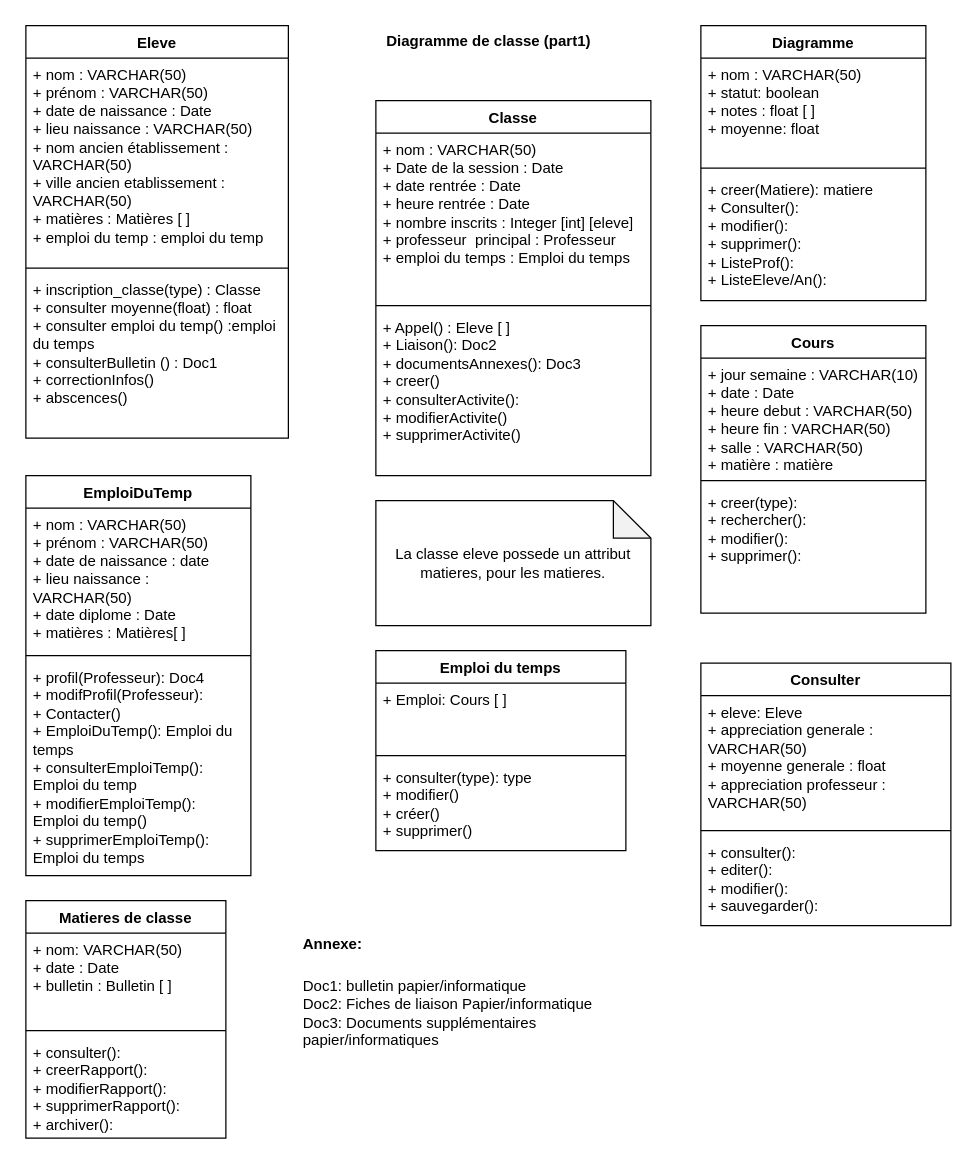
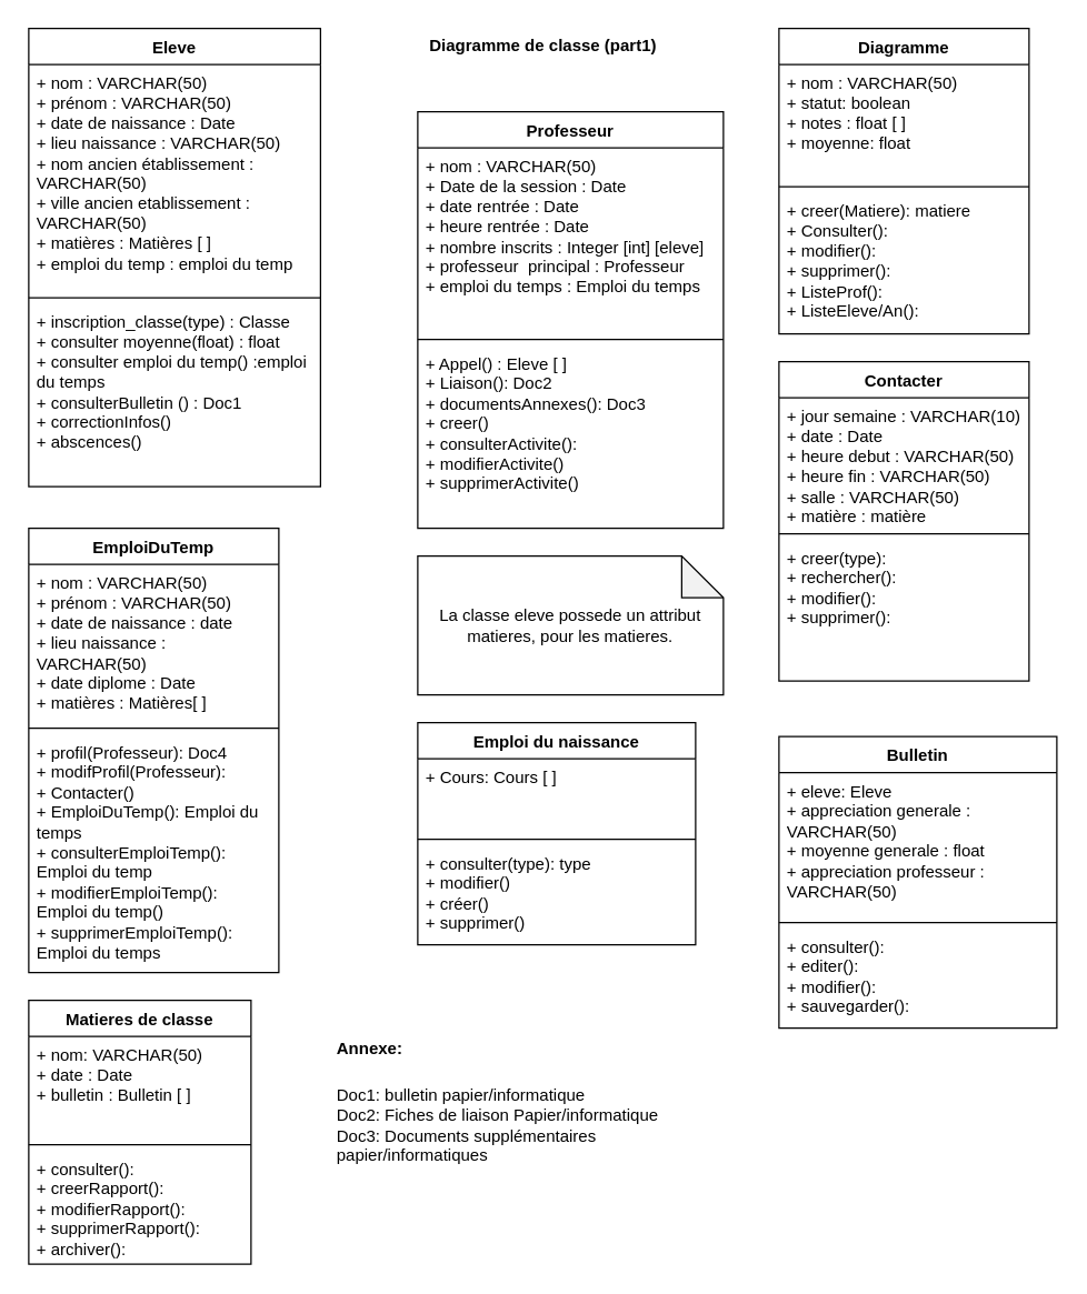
  <mxCell id="0" />
  <mxCell id="1" parent="0" />
  <mxCell id="2" value="Eleve" style="swimlane;fontStyle=1;align=center;verticalAlign=top;childLayout=stackLayout;horizontal=1;startSize=26;horizontalStack=0;resizeParent=1;resizeParentMax=0;resizeLast=0;collapsible=1;marginBottom=0;whiteSpace=wrap;html=1;" parent="1" vertex="1"><mxGeometry x="20" y="20" width="210" height="330" as="geometry" /></mxCell>
  <mxCell id="3" value="&lt;font&gt;+ nom : VARCHAR(50)&lt;/font&gt;&lt;div&gt;+ prénom : VARCHAR(50)&lt;/div&gt;&lt;div&gt;+ date de naissance : Date&lt;/div&gt;&lt;div&gt;+ lieu naissance : VARCHAR(50)&lt;/div&gt;&lt;div&gt;+ nom ancien établissement : VARCHAR(50)&lt;/div&gt;&lt;div&gt;+ ville ancien etablissement : VARCHAR(50)&lt;/div&gt;&lt;div&gt;+ matières : Matières [ ]&lt;/div&gt;&lt;div&gt;+ emploi du temp : emploi du temp&lt;/div&gt;" style="text;strokeColor=none;fillColor=none;align=left;verticalAlign=top;spacingLeft=4;spacingRight=4;overflow=hidden;rotatable=0;points=[[0,0.5],[1,0.5]];portConstraint=eastwest;whiteSpace=wrap;html=1;" parent="2" vertex="1"><mxGeometry y="26" width="210" height="164" as="geometry" /></mxCell>
  <mxCell id="4" value="" style="line;strokeWidth=1;fillColor=none;align=left;verticalAlign=middle;spacingTop=-1;spacingLeft=3;spacingRight=3;rotatable=0;labelPosition=right;points=[];portConstraint=eastwest;strokeColor=inherit;" parent="2" vertex="1"><mxGeometry y="190" width="210" height="8" as="geometry" /></mxCell>
  <mxCell id="5" value="&lt;font&gt;+ inscription_classe(type) : Classe&lt;/font&gt;&lt;div&gt;+ consulter moyenne(float)&amp;nbsp;: float&lt;/div&gt;&lt;div&gt;+ consulter emploi du temp()&amp;nbsp;:emploi&lt;/div&gt;&lt;div&gt;&lt;font&gt;du temps&lt;/font&gt;&lt;/div&gt;&lt;div&gt;&lt;span style=&quot;background-color: initial;&quot;&gt;+ consulterBulletin () : Doc1&lt;/span&gt;&lt;/div&gt;&lt;div&gt;&lt;span style=&quot;background-color: initial;&quot;&gt;+ correctionInfos()&lt;/span&gt;&lt;/div&gt;&lt;div&gt;&lt;span style=&quot;background-color: initial;&quot;&gt;+ abscences()&lt;/span&gt;&lt;/div&gt;" style="text;strokeColor=none;fillColor=none;align=left;verticalAlign=top;spacingLeft=4;spacingRight=4;overflow=hidden;rotatable=0;points=[[0,0.5],[1,0.5]];portConstraint=eastwest;whiteSpace=wrap;html=1;" parent="2" vertex="1"><mxGeometry y="198" width="210" height="132" as="geometry" /></mxCell>
  <mxCell id="6" value="EmploiDuTemp" style="swimlane;fontStyle=1;align=center;verticalAlign=top;childLayout=stackLayout;horizontal=1;startSize=26;horizontalStack=0;resizeParent=1;resizeParentMax=0;resizeLast=0;collapsible=1;marginBottom=0;whiteSpace=wrap;html=1;" parent="1" vertex="1"><mxGeometry x="20" y="380" width="180" height="320" as="geometry" /></mxCell>
  <mxCell id="7" value="&lt;font&gt;+ nom : VARCHAR(50)&lt;/font&gt;&lt;div&gt;&lt;font&gt;+ prénom : VARCHAR(50)&lt;/font&gt;&lt;/div&gt;&lt;div&gt;&lt;span style=&quot;background-color: initial;&quot;&gt;+ date de naissance : date&lt;/span&gt;&lt;/div&gt;&lt;div&gt;+ lieu naissance : VARCHAR(50)&lt;/div&gt;&lt;div&gt;+ date diplome : Date&lt;/div&gt;&lt;div&gt;+ matières : Matières[ ]&lt;/div&gt;" style="text;strokeColor=none;fillColor=none;align=left;verticalAlign=top;spacingLeft=4;spacingRight=4;overflow=hidden;rotatable=0;points=[[0,0.5],[1,0.5]];portConstraint=eastwest;whiteSpace=wrap;html=1;" parent="6" vertex="1"><mxGeometry y="26" width="180" height="114" as="geometry" /></mxCell>
  <mxCell id="8" value="" style="line;strokeWidth=1;fillColor=none;align=left;verticalAlign=middle;spacingTop=-1;spacingLeft=3;spacingRight=3;rotatable=0;labelPosition=right;points=[];portConstraint=eastwest;strokeColor=inherit;" parent="6" vertex="1"><mxGeometry y="140" width="180" height="8" as="geometry" /></mxCell>
  <mxCell id="9" value="+ profil(Professeur): Doc4&lt;div&gt;+ modifProfil(Professeur):&lt;/div&gt;&lt;div&gt;+ Contacter()&lt;/div&gt;&lt;div&gt;+ EmploiDuTemp(): Emploi du temps&lt;/div&gt;&lt;div&gt;+ consulterEmploiTemp(): Emploi du temp&lt;/div&gt;&lt;div&gt;+ modifierEmploiTemp(): Emploi du temp()&lt;/div&gt;&lt;div&gt;+ supprimerEmploiTemp(): Emploi du temps&lt;/div&gt;" style="text;strokeColor=none;fillColor=none;align=left;verticalAlign=top;spacingLeft=4;spacingRight=4;overflow=hidden;rotatable=0;points=[[0,0.5],[1,0.5]];portConstraint=eastwest;whiteSpace=wrap;html=1;" parent="6" vertex="1"><mxGeometry y="148" width="180" height="172" as="geometry" /></mxCell>
  <mxCell id="10" value="Diagramme" style="swimlane;fontStyle=1;align=center;verticalAlign=top;childLayout=stackLayout;horizontal=1;startSize=26;horizontalStack=0;resizeParent=1;resizeParentMax=0;resizeLast=0;collapsible=1;marginBottom=0;whiteSpace=wrap;html=1;" parent="1" vertex="1"><mxGeometry x="560" y="20" width="180" height="220" as="geometry" /></mxCell>
  <mxCell id="11" value="+ nom : VARCHAR(50)&lt;div&gt;+ statut: boolean&lt;/div&gt;&lt;div&gt;+ notes : float [ ]&lt;/div&gt;&lt;div&gt;+ moyenne: float&lt;/div&gt;" style="text;strokeColor=none;fillColor=none;align=left;verticalAlign=top;spacingLeft=4;spacingRight=4;overflow=hidden;rotatable=0;points=[[0,0.5],[1,0.5]];portConstraint=eastwest;whiteSpace=wrap;html=1;" parent="10" vertex="1"><mxGeometry y="26" width="180" height="84" as="geometry" /></mxCell>
  <mxCell id="12" value="" style="line;strokeWidth=1;fillColor=none;align=left;verticalAlign=middle;spacingTop=-1;spacingLeft=3;spacingRight=3;rotatable=0;labelPosition=right;points=[];portConstraint=eastwest;strokeColor=inherit;" parent="10" vertex="1"><mxGeometry y="110" width="180" height="8" as="geometry" /></mxCell>
  <mxCell id="13" value="+ creer(Matiere): matiere&lt;div&gt;+ Consulter():&lt;/div&gt;&lt;div&gt;+ modifier():&lt;/div&gt;&lt;div&gt;+ supprimer():&lt;/div&gt;&lt;div&gt;+ ListeProf():&lt;/div&gt;&lt;div&gt;+ ListeEleve/An():&lt;/div&gt;" style="text;strokeColor=none;fillColor=none;align=left;verticalAlign=top;spacingLeft=4;spacingRight=4;overflow=hidden;rotatable=0;points=[[0,0.5],[1,0.5]];portConstraint=eastwest;whiteSpace=wrap;html=1;" parent="10" vertex="1"><mxGeometry y="118" width="180" height="102" as="geometry" /></mxCell>
- <mxCell id="14" value="Classe" style="swimlane;fontStyle=1;align=center;verticalAlign=top;childLayout=stackLayout;horizontal=1;startSize=26;horizontalStack=0;resizeParent=1;resizeParentMax=0;resizeLast=0;collapsible=1;marginBottom=0;whiteSpace=wrap;html=1;" parent="1" vertex="1"><mxGeometry x="300" y="80" width="220" height="300" as="geometry" /></mxCell>
+ <mxCell id="14" value="Professeur" style="swimlane;fontStyle=1;align=center;verticalAlign=top;childLayout=stackLayout;horizontal=1;startSize=26;horizontalStack=0;resizeParent=1;resizeParentMax=0;resizeLast=0;collapsible=1;marginBottom=0;whiteSpace=wrap;html=1;" parent="1" vertex="1"><mxGeometry x="300" y="80" width="220" height="300" as="geometry" /></mxCell>
  <mxCell id="15" value="&lt;font&gt;+ nom : VARCHAR(50)&lt;/font&gt;&lt;div&gt;&lt;font&gt;+ Date de la session : Date&lt;/font&gt;&lt;/div&gt;&lt;div&gt;+ date rentrée : Date&lt;/div&gt;&lt;div&gt;&lt;span style=&quot;background-color: initial;&quot;&gt;+ heure rentrée : Date&lt;/span&gt;&lt;/div&gt;&lt;div&gt;+ nombre inscrits&amp;nbsp;: Integer [int] [eleve]&lt;/div&gt;&lt;div&gt;+ professeur&amp;nbsp; principal : Professeur&lt;/div&gt;&lt;div&gt;+ emploi du temps : Emploi du temps&lt;/div&gt;" style="text;strokeColor=none;fillColor=none;align=left;verticalAlign=top;spacingLeft=4;spacingRight=4;overflow=hidden;rotatable=0;points=[[0,0.5],[1,0.5]];portConstraint=eastwest;whiteSpace=wrap;html=1;" parent="14" vertex="1"><mxGeometry y="26" width="220" height="134" as="geometry" /></mxCell>
  <mxCell id="16" value="" style="line;strokeWidth=1;fillColor=none;align=left;verticalAlign=middle;spacingTop=-1;spacingLeft=3;spacingRight=3;rotatable=0;labelPosition=right;points=[];portConstraint=eastwest;strokeColor=inherit;" parent="14" vertex="1"><mxGeometry y="160" width="220" height="8" as="geometry" /></mxCell>
  <mxCell id="17" value="+ Appel() : Eleve [ ]&lt;div&gt;+ Liaison(): Doc2&amp;nbsp;&lt;/div&gt;&lt;div&gt;+ documentsAnnexes(): Doc3&lt;/div&gt;&lt;div&gt;+ creer()&lt;/div&gt;&lt;div&gt;+ consulterActivite():&lt;/div&gt;&lt;div&gt;+ modifierActivite()&lt;/div&gt;&lt;div&gt;+ supprimerActivite()&lt;/div&gt;&lt;div&gt;&lt;br&gt;&lt;/div&gt;" style="text;strokeColor=none;fillColor=none;align=left;verticalAlign=top;spacingLeft=4;spacingRight=4;overflow=hidden;rotatable=0;points=[[0,0.5],[1,0.5]];portConstraint=eastwest;whiteSpace=wrap;html=1;" parent="14" vertex="1"><mxGeometry y="168" width="220" height="132" as="geometry" /></mxCell>
- <mxCell id="18" value="Emploi du temps" style="swimlane;fontStyle=1;align=center;verticalAlign=top;childLayout=stackLayout;horizontal=1;startSize=26;horizontalStack=0;resizeParent=1;resizeParentMax=0;resizeLast=0;collapsible=1;marginBottom=0;whiteSpace=wrap;html=1;" parent="1" vertex="1"><mxGeometry x="300" y="520" width="200" height="160" as="geometry" /></mxCell>
- <mxCell id="19" value="+ Emploi: Cours [ ]" style="text;strokeColor=none;fillColor=none;align=left;verticalAlign=top;spacingLeft=4;spacingRight=4;overflow=hidden;rotatable=0;points=[[0,0.5],[1,0.5]];portConstraint=eastwest;whiteSpace=wrap;html=1;" parent="18" vertex="1"><mxGeometry y="26" width="200" height="54" as="geometry" /></mxCell>
+ <mxCell id="18" value="Emploi du naissance" style="swimlane;fontStyle=1;align=center;verticalAlign=top;childLayout=stackLayout;horizontal=1;startSize=26;horizontalStack=0;resizeParent=1;resizeParentMax=0;resizeLast=0;collapsible=1;marginBottom=0;whiteSpace=wrap;html=1;" parent="1" vertex="1"><mxGeometry x="300" y="520" width="200" height="160" as="geometry" /></mxCell>
+ <mxCell id="19" value="+ Cours: Cours [ ]" style="text;strokeColor=none;fillColor=none;align=left;verticalAlign=top;spacingLeft=4;spacingRight=4;overflow=hidden;rotatable=0;points=[[0,0.5],[1,0.5]];portConstraint=eastwest;whiteSpace=wrap;html=1;" parent="18" vertex="1"><mxGeometry y="26" width="200" height="54" as="geometry" /></mxCell>
  <mxCell id="20" value="" style="line;strokeWidth=1;fillColor=none;align=left;verticalAlign=middle;spacingTop=-1;spacingLeft=3;spacingRight=3;rotatable=0;labelPosition=right;points=[];portConstraint=eastwest;strokeColor=inherit;" parent="18" vertex="1"><mxGeometry y="80" width="200" height="8" as="geometry" /></mxCell>
  <mxCell id="21" value="+ consulter(type): type&lt;div&gt;+ modifier()&lt;/div&gt;&lt;div&gt;+ créer()&lt;/div&gt;&lt;div&gt;+ supprimer()&lt;/div&gt;" style="text;strokeColor=none;fillColor=none;align=left;verticalAlign=top;spacingLeft=4;spacingRight=4;overflow=hidden;rotatable=0;points=[[0,0.5],[1,0.5]];portConstraint=eastwest;whiteSpace=wrap;html=1;" parent="18" vertex="1"><mxGeometry y="88" width="200" height="72" as="geometry" /></mxCell>
- <mxCell id="22" value="Cours" style="swimlane;fontStyle=1;align=center;verticalAlign=top;childLayout=stackLayout;horizontal=1;startSize=26;horizontalStack=0;resizeParent=1;resizeParentMax=0;resizeLast=0;collapsible=1;marginBottom=0;whiteSpace=wrap;html=1;" parent="1" vertex="1"><mxGeometry x="560" y="260" width="180" height="230" as="geometry" /></mxCell>
+ <mxCell id="22" value="Contacter" style="swimlane;fontStyle=1;align=center;verticalAlign=top;childLayout=stackLayout;horizontal=1;startSize=26;horizontalStack=0;resizeParent=1;resizeParentMax=0;resizeLast=0;collapsible=1;marginBottom=0;whiteSpace=wrap;html=1;" parent="1" vertex="1"><mxGeometry x="560" y="260" width="180" height="230" as="geometry" /></mxCell>
  <mxCell id="23" value="&lt;font&gt;+ jour semaine&amp;nbsp;: VARCHAR(10)&lt;/font&gt;&lt;div&gt;+ date : Date&lt;/div&gt;&lt;div&gt;+ heure debut : VARCHAR(50)&lt;/div&gt;&lt;div&gt;+ heure fin : VARCHAR(50)&lt;/div&gt;&lt;div&gt;+ salle&amp;nbsp;: VARCHAR(50)&lt;/div&gt;&lt;div&gt;+ matière : matière&lt;/div&gt;" style="text;strokeColor=none;fillColor=none;align=left;verticalAlign=top;spacingLeft=4;spacingRight=4;overflow=hidden;rotatable=0;points=[[0,0.5],[1,0.5]];portConstraint=eastwest;whiteSpace=wrap;html=1;" parent="22" vertex="1"><mxGeometry y="26" width="180" height="94" as="geometry" /></mxCell>
  <mxCell id="24" value="" style="line;strokeWidth=1;fillColor=none;align=left;verticalAlign=middle;spacingTop=-1;spacingLeft=3;spacingRight=3;rotatable=0;labelPosition=right;points=[];portConstraint=eastwest;strokeColor=inherit;" parent="22" vertex="1"><mxGeometry y="120" width="180" height="8" as="geometry" /></mxCell>
  <mxCell id="25" value="+ creer(type):&amp;nbsp;&lt;div&gt;+ rechercher():&lt;/div&gt;&lt;div&gt;+ modifier():&lt;/div&gt;&lt;div&gt;+ supprimer():&lt;/div&gt;&lt;div&gt;&lt;br&gt;&lt;/div&gt;&lt;div&gt;&lt;br&gt;&lt;/div&gt;" style="text;strokeColor=none;fillColor=none;align=left;verticalAlign=top;spacingLeft=4;spacingRight=4;overflow=hidden;rotatable=0;points=[[0,0.5],[1,0.5]];portConstraint=eastwest;whiteSpace=wrap;html=1;" parent="22" vertex="1"><mxGeometry y="128" width="180" height="102" as="geometry" /></mxCell>
  <mxCell id="26" value="Matieres de classe" style="swimlane;fontStyle=1;align=center;verticalAlign=top;childLayout=stackLayout;horizontal=1;startSize=26;horizontalStack=0;resizeParent=1;resizeParentMax=0;resizeLast=0;collapsible=1;marginBottom=0;whiteSpace=wrap;html=1;" parent="1" vertex="1"><mxGeometry x="20" y="720" width="160" height="190" as="geometry" /></mxCell>
  <mxCell id="27" value="+ nom: VARCHAR(50)&lt;div&gt;+ date : Date&lt;/div&gt;&lt;div&gt;&lt;span style=&quot;background-color: initial;&quot;&gt;+ bulletin : Bulletin [ ]&lt;/span&gt;&lt;/div&gt;" style="text;strokeColor=none;fillColor=none;align=left;verticalAlign=top;spacingLeft=4;spacingRight=4;overflow=hidden;rotatable=0;points=[[0,0.5],[1,0.5]];portConstraint=eastwest;whiteSpace=wrap;html=1;" parent="26" vertex="1"><mxGeometry y="26" width="160" height="74" as="geometry" /></mxCell>
  <mxCell id="28" value="" style="line;strokeWidth=1;fillColor=none;align=left;verticalAlign=middle;spacingTop=-1;spacingLeft=3;spacingRight=3;rotatable=0;labelPosition=right;points=[];portConstraint=eastwest;strokeColor=inherit;" parent="26" vertex="1"><mxGeometry y="100" width="160" height="8" as="geometry" /></mxCell>
  <mxCell id="29" value="+ consulter():&lt;div&gt;+ creerRapport():&lt;/div&gt;&lt;div&gt;+ modifierRapport():&lt;/div&gt;&lt;div&gt;+ supprimerRapport():&lt;/div&gt;&lt;div&gt;+ archiver():&amp;nbsp;&lt;/div&gt;" style="text;strokeColor=none;fillColor=none;align=left;verticalAlign=top;spacingLeft=4;spacingRight=4;overflow=hidden;rotatable=0;points=[[0,0.5],[1,0.5]];portConstraint=eastwest;whiteSpace=wrap;html=1;" parent="26" vertex="1"><mxGeometry y="108" width="160" height="82" as="geometry" /></mxCell>
- <mxCell id="30" value="Consulter" style="swimlane;fontStyle=1;align=center;verticalAlign=top;childLayout=stackLayout;horizontal=1;startSize=26;horizontalStack=0;resizeParent=1;resizeParentMax=0;resizeLast=0;collapsible=1;marginBottom=0;whiteSpace=wrap;html=1;" parent="1" vertex="1"><mxGeometry x="560" y="530" width="200" height="210" as="geometry" /></mxCell>
+ <mxCell id="30" value="Bulletin" style="swimlane;fontStyle=1;align=center;verticalAlign=top;childLayout=stackLayout;horizontal=1;startSize=26;horizontalStack=0;resizeParent=1;resizeParentMax=0;resizeLast=0;collapsible=1;marginBottom=0;whiteSpace=wrap;html=1;" parent="1" vertex="1"><mxGeometry x="560" y="530" width="200" height="210" as="geometry" /></mxCell>
  <mxCell id="31" value="+ eleve: Eleve&lt;div&gt;+ appreciation generale : VARCHAR(50)&lt;/div&gt;&lt;div&gt;+ moyenne generale : float&lt;/div&gt;&lt;div&gt;+ appreciation professeur : VARCHAR(50)&lt;/div&gt;" style="text;strokeColor=none;fillColor=none;align=left;verticalAlign=top;spacingLeft=4;spacingRight=4;overflow=hidden;rotatable=0;points=[[0,0.5],[1,0.5]];portConstraint=eastwest;whiteSpace=wrap;html=1;" parent="30" vertex="1"><mxGeometry y="26" width="200" height="104" as="geometry" /></mxCell>
  <mxCell id="32" value="" style="line;strokeWidth=1;fillColor=none;align=left;verticalAlign=middle;spacingTop=-1;spacingLeft=3;spacingRight=3;rotatable=0;labelPosition=right;points=[];portConstraint=eastwest;strokeColor=inherit;" parent="30" vertex="1"><mxGeometry y="130" width="200" height="8" as="geometry" /></mxCell>
  <mxCell id="33" value="+ consulter():&amp;nbsp;&lt;div&gt;+ editer():&lt;/div&gt;&lt;div&gt;+ modifier():&lt;/div&gt;&lt;div&gt;+ sauvegarder():&lt;/div&gt;" style="text;strokeColor=none;fillColor=none;align=left;verticalAlign=top;spacingLeft=4;spacingRight=4;overflow=hidden;rotatable=0;points=[[0,0.5],[1,0.5]];portConstraint=eastwest;whiteSpace=wrap;html=1;" parent="30" vertex="1"><mxGeometry y="138" width="200" height="72" as="geometry" /></mxCell>
  <mxCell id="34" value="Diagramme de classe (part1)" style="text;align=center;fontStyle=1;verticalAlign=middle;spacingLeft=3;spacingRight=3;strokeColor=none;rotatable=0;points=[[0,0.5],[1,0.5]];portConstraint=eastwest;html=1;" parent="1" vertex="1"><mxGeometry x="340" y="20" width="100" height="26" as="geometry" /></mxCell>
  <mxCell id="35" value="La classe eleve possede un attribut matieres, pour les matieres." style="shape=note;whiteSpace=wrap;html=1;backgroundOutline=1;darkOpacity=0.05;" parent="1" vertex="1"><mxGeometry x="300" y="400" width="220" height="100" as="geometry" /></mxCell>
  <mxCell id="36" value="&lt;h1 style=&quot;margin-top: 0px;&quot;&gt;&lt;font style=&quot;font-size: 12px;&quot;&gt;Annexe:&lt;/font&gt;&lt;/h1&gt;&lt;div&gt;&lt;font style=&quot;font-size: 12px;&quot;&gt;Doc1: bulletin papier/informatique&lt;/font&gt;&lt;/div&gt;&lt;div&gt;&lt;font style=&quot;font-size: 12px;&quot;&gt;Doc2: Fiches de liaison Papier/informatique&lt;/font&gt;&lt;/div&gt;&lt;div&gt;&lt;font style=&quot;font-size: 12px;&quot;&gt;Doc3: Documents supplémentaires papier/informatiques&lt;/font&gt;&lt;span style=&quot;background-color: initial;&quot;&gt;&amp;nbsp;&lt;/span&gt;&lt;/div&gt;" style="text;html=1;whiteSpace=wrap;overflow=hidden;rounded=0;" parent="1" vertex="1"><mxGeometry x="240" y="730" width="280" height="120" as="geometry" /></mxCell>
